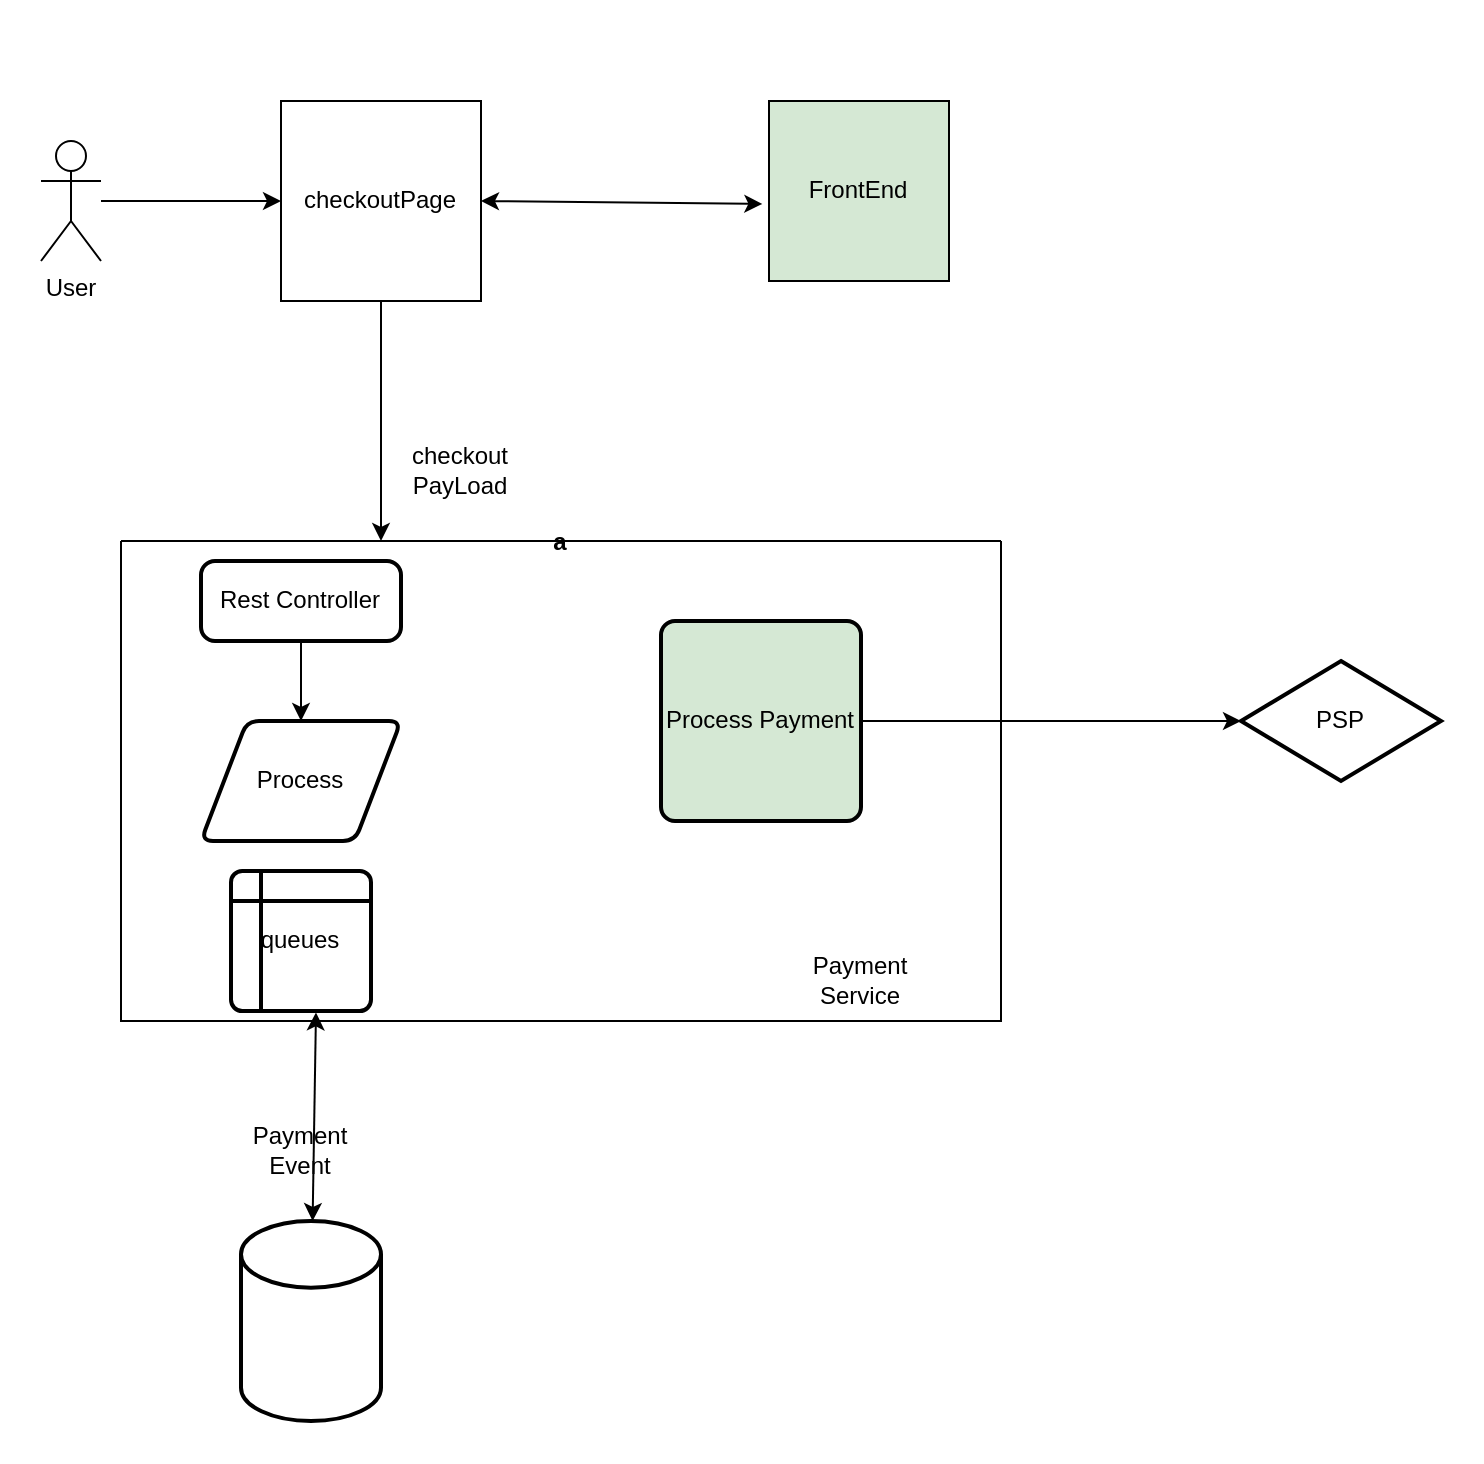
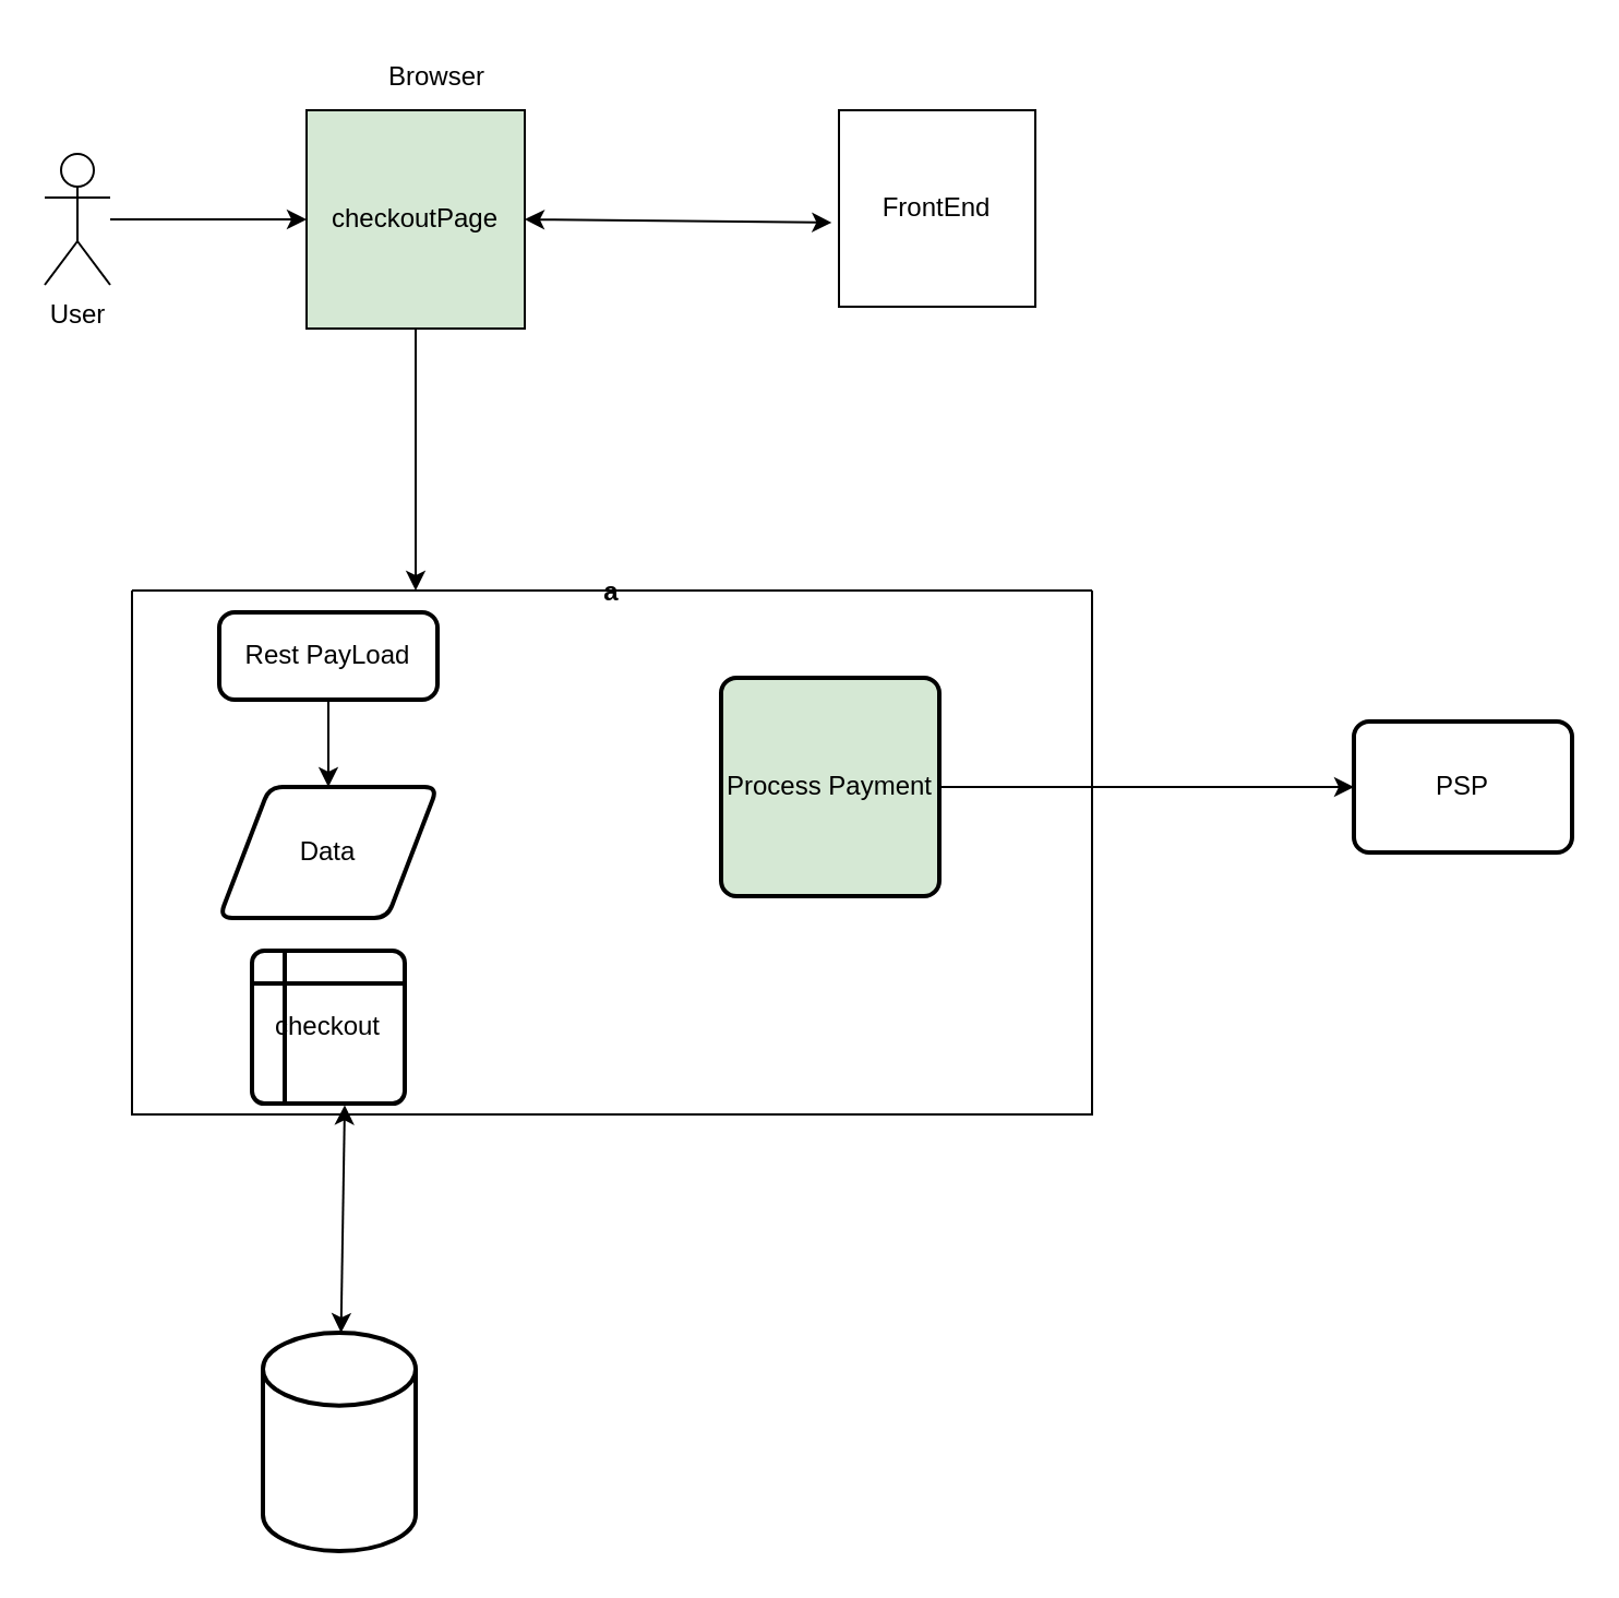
  <mxCell id="0" />
  <mxCell id="1" parent="0" />
  <mxCell id="2" value="User" style="shape=umlActor;verticalLabelPosition=bottom;verticalAlign=top;html=1;outlineConnect=0;" vertex="1" parent="1"><mxGeometry x="20" y="70" width="30" height="60" as="geometry" /></mxCell>
- <mxCell id="3" value="checkoutPage" style="whiteSpace=wrap;html=1;aspect=fixed;" vertex="1" parent="1"><mxGeometry x="140" y="50" width="100" height="100" as="geometry" /></mxCell>
+ <mxCell id="3" value="checkoutPage" style="whiteSpace=wrap;html=1;aspect=fixed;fillColor=#d5e8d4;" vertex="1" parent="1"><mxGeometry x="140" y="50" width="100" height="100" as="geometry" /></mxCell>
  <mxCell id="4" value="" style="endArrow=classic;html=1;rounded=0;entryX=0;entryY=0.5;entryDx=0;entryDy=0;" edge="1" parent="1" target="3"><mxGeometry width="50" height="50" relative="1" as="geometry"><mxPoint x="50" y="100" as="sourcePoint" /><mxPoint x="100" y="50" as="targetPoint" /></mxGeometry></mxCell>
  <mxCell id="5" value="" style="endArrow=classic;html=1;rounded=0;" edge="1" parent="1"><mxGeometry width="50" height="50" relative="1" as="geometry"><mxPoint x="190" y="150" as="sourcePoint" /><mxPoint x="190" y="270" as="targetPoint" /></mxGeometry></mxCell>
- <mxCell id="6" value="checkout PayLoad" style="text;strokeColor=none;align=center;fillColor=none;html=1;verticalAlign=middle;whiteSpace=wrap;rounded=0;" vertex="1" parent="1"><mxGeometry x="200" y="220" width="60" height="30" as="geometry" /></mxCell>
  <mxCell id="7" value="a" style="swimlane;startSize=0;" vertex="1" parent="1"><mxGeometry x="60" y="270" width="440" height="240" as="geometry" /></mxCell>
- <mxCell id="8" value="Rest Controller" style="rounded=1;whiteSpace=wrap;html=1;absoluteArcSize=1;arcSize=14;strokeWidth=2;" vertex="1" parent="7"><mxGeometry x="40" y="10" width="100" height="40" as="geometry" /></mxCell>
- <mxCell id="9" value="Process" style="shape=parallelogram;html=1;strokeWidth=2;perimeter=parallelogramPerimeter;whiteSpace=wrap;rounded=1;arcSize=12;size=0.23;" vertex="1" parent="7"><mxGeometry x="40" y="90" width="100" height="60" as="geometry" /></mxCell>
+ <mxCell id="8" value="Rest PayLoad" style="rounded=1;whiteSpace=wrap;html=1;absoluteArcSize=1;arcSize=14;strokeWidth=2;" vertex="1" parent="7"><mxGeometry x="40" y="10" width="100" height="40" as="geometry" /></mxCell>
+ <mxCell id="9" value="Data" style="shape=parallelogram;html=1;strokeWidth=2;perimeter=parallelogramPerimeter;whiteSpace=wrap;rounded=1;arcSize=12;size=0.23;" vertex="1" parent="7"><mxGeometry x="40" y="90" width="100" height="60" as="geometry" /></mxCell>
  <mxCell id="10" value="" style="endArrow=classic;html=1;rounded=0;entryX=0.5;entryY=0;entryDx=0;entryDy=0;" edge="1" parent="7" target="9"><mxGeometry width="50" height="50" relative="1" as="geometry"><mxPoint x="90" y="50" as="sourcePoint" /><mxPoint x="140" as="targetPoint" /></mxGeometry></mxCell>
- <mxCell id="11" value="Payment Service" style="text;strokeColor=none;align=center;fillColor=none;html=1;verticalAlign=middle;whiteSpace=wrap;rounded=0;" vertex="1" parent="7"><mxGeometry x="340" y="205" width="60" height="30" as="geometry" /></mxCell>
- <mxCell id="12" value="queues" style="shape=internalStorage;whiteSpace=wrap;html=1;dx=15;dy=15;rounded=1;arcSize=8;strokeWidth=2;" vertex="1" parent="7"><mxGeometry x="55" y="165" width="70" height="70" as="geometry" /></mxCell>
+ <mxCell id="12" value="checkout" style="shape=internalStorage;whiteSpace=wrap;html=1;dx=15;dy=15;rounded=1;arcSize=8;strokeWidth=2;" vertex="1" parent="7"><mxGeometry x="55" y="165" width="70" height="70" as="geometry" /></mxCell>
  <mxCell id="13" value="Process Payment" style="rounded=1;whiteSpace=wrap;html=1;absoluteArcSize=1;arcSize=14;strokeWidth=2;fillColor=#d5e8d4;" vertex="1" parent="7"><mxGeometry x="270" y="40" width="100" height="100" as="geometry" /></mxCell>
  <mxCell id="14" value="" style="endArrow=classic;html=1;rounded=0;exitX=1;exitY=0.5;exitDx=0;exitDy=0;" edge="1" parent="7" source="13"><mxGeometry width="50" height="50" relative="1" as="geometry"><mxPoint x="299" y="90" as="sourcePoint" /><mxPoint x="560" y="90" as="targetPoint" /></mxGeometry></mxCell>
- <mxCell id="16" value="FrontEnd" style="whiteSpace=wrap;html=1;aspect=fixed;fillColor=#d5e8d4;" vertex="1" parent="1"><mxGeometry x="384" y="50" width="90" height="90" as="geometry" /></mxCell>
+ <mxCell id="15" value="Browser" style="text;strokeColor=none;align=center;fillColor=none;html=1;verticalAlign=middle;whiteSpace=wrap;rounded=0;" vertex="1" parent="1"><mxGeometry x="170" y="20" width="60" height="30" as="geometry" /></mxCell>
+ <mxCell id="16" value="FrontEnd" style="whiteSpace=wrap;html=1;aspect=fixed;" vertex="1" parent="1"><mxGeometry x="384" y="50" width="90" height="90" as="geometry" /></mxCell>
  <mxCell id="17" value="" style="endArrow=classic;startArrow=classic;html=1;rounded=0;entryX=-0.037;entryY=0.572;entryDx=0;entryDy=0;entryPerimeter=0;" edge="1" parent="1" target="16"><mxGeometry width="50" height="50" relative="1" as="geometry"><mxPoint x="240" y="100" as="sourcePoint" /><mxPoint x="290" y="55" as="targetPoint" /></mxGeometry></mxCell>
  <mxCell id="18" value="" style="strokeWidth=2;html=1;shape=mxgraph.flowchart.database;whiteSpace=wrap;" vertex="1" parent="1"><mxGeometry x="120" y="610" width="70" height="100" as="geometry" /></mxCell>
  <mxCell id="19" value="" style="endArrow=classic;startArrow=classic;html=1;rounded=0;entryX=0.607;entryY=1.01;entryDx=0;entryDy=0;entryPerimeter=0;" edge="1" parent="1" source="18" target="12"><mxGeometry width="50" height="50" relative="1" as="geometry"><mxPoint x="157" y="580" as="sourcePoint" /><mxPoint x="210" y="530" as="targetPoint" /></mxGeometry></mxCell>
- <mxCell id="20" value="Payment Event" style="text;strokeColor=none;align=center;fillColor=none;html=1;verticalAlign=middle;whiteSpace=wrap;rounded=0;" vertex="1" parent="1"><mxGeometry x="120" y="560" width="60" height="30" as="geometry" /></mxCell>
- <mxCell id="21" value="PSP" style="rhombus;whiteSpace=wrap;html=1;absoluteArcSize=1;arcSize=14;strokeWidth=2;" vertex="1" parent="1"><mxGeometry x="620" y="330" width="100" height="60" as="geometry" /></mxCell>
+ <mxCell id="21" value="PSP" style="rounded=1;whiteSpace=wrap;html=1;absoluteArcSize=1;arcSize=14;strokeWidth=2;" vertex="1" parent="1"><mxGeometry x="620" y="330" width="100" height="60" as="geometry" /></mxCell>
